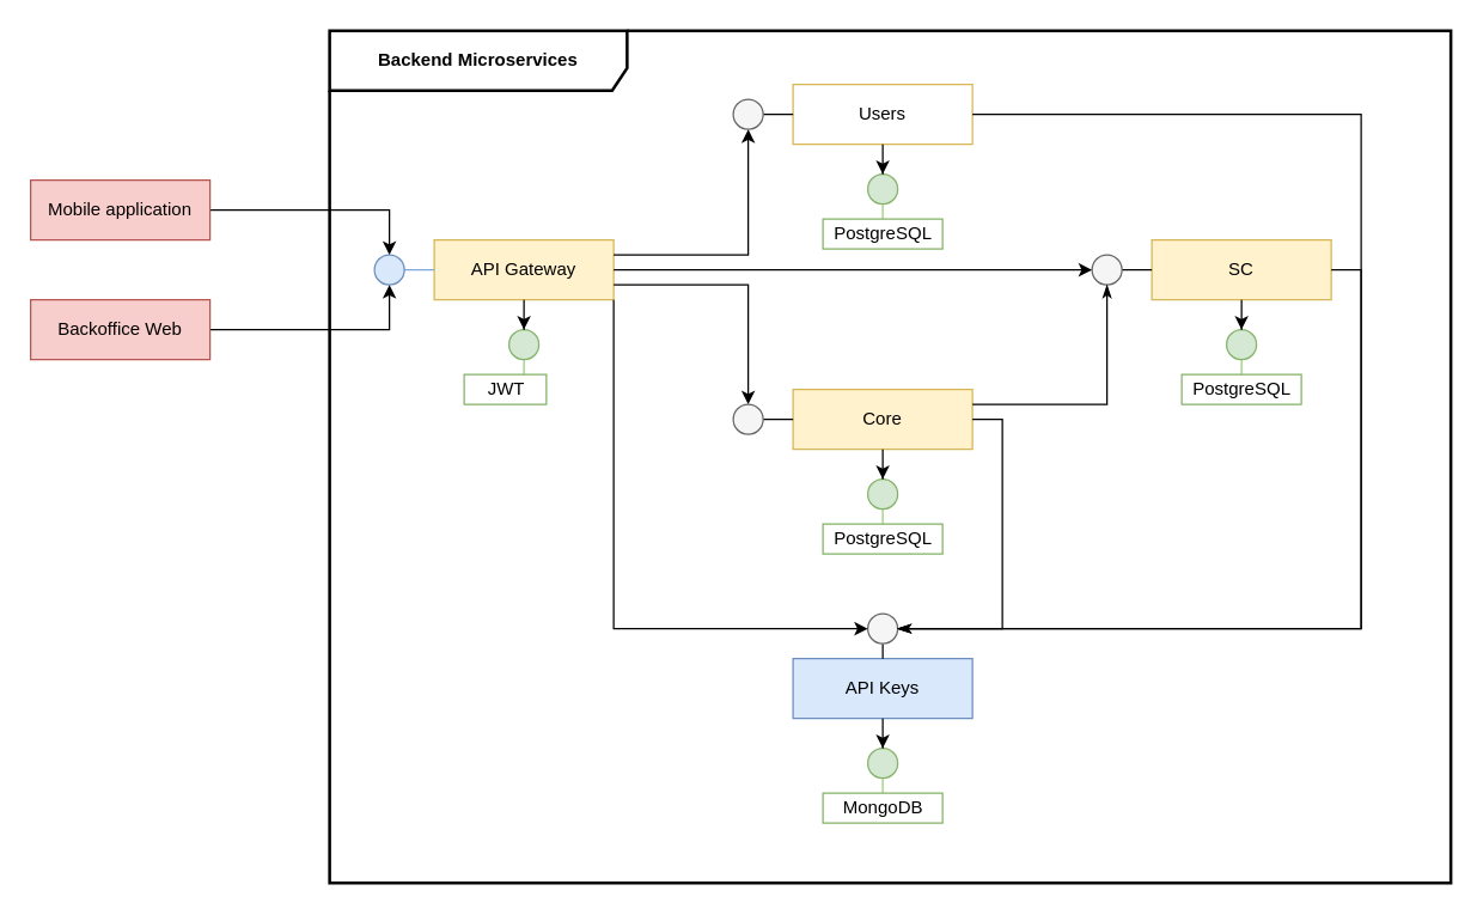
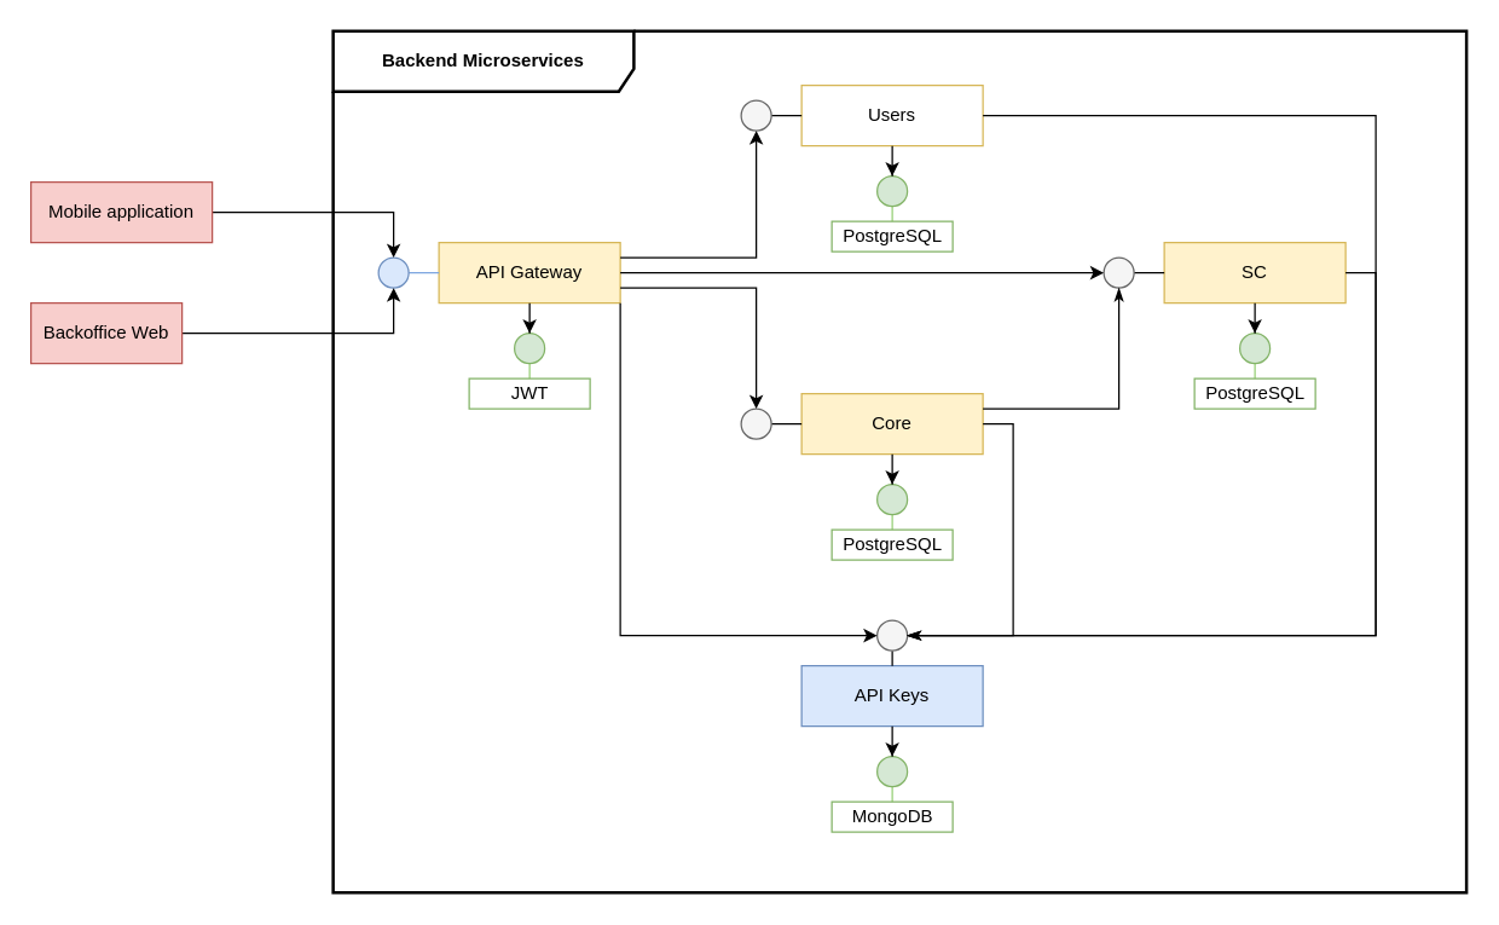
  <mxCell id="0" />
  <mxCell id="1" parent="0" />
  <mxCell id="2" value="" style="group" vertex="1" connectable="0" parent="1"><mxGeometry x="220" y="20" width="750" height="570" as="geometry" /></mxCell>
  <mxCell id="3" value="&lt;b&gt;Backend Microservices&lt;/b&gt;" style="shape=umlFrame;whiteSpace=wrap;html=1;fillColor=#FFFFFF;gradientColor=#ffffff;width=199;height=40;strokeWidth=2;" vertex="1" parent="2"><mxGeometry width="750" height="570" as="geometry" /></mxCell>
  <mxCell id="4" value="" style="group" vertex="1" connectable="0" parent="2"><mxGeometry x="30" y="36" width="660" height="518" as="geometry" /></mxCell>
  <mxCell id="5" value="" style="group" vertex="1" connectable="0" parent="4"><mxGeometry x="280" width="120" height="134" as="geometry" /></mxCell>
  <mxCell id="6" style="edgeStyle=orthogonalEdgeStyle;rounded=0;orthogonalLoop=1;jettySize=auto;html=1;endArrow=none;endFill=0;strokeColor=#97D077;" edge="1" parent="5" source="8" target="10"><mxGeometry relative="1" as="geometry" /></mxCell>
  <mxCell id="7" value="Users" style="rounded=0;whiteSpace=wrap;html=1;fillColor=#ffffff;strokeColor=#d6b656;" vertex="1" parent="5"><mxGeometry width="120" height="40" as="geometry" /></mxCell>
  <mxCell id="8" value="" style="ellipse;whiteSpace=wrap;html=1;aspect=fixed;fillColor=#d5e8d4;strokeColor=#82b366;" vertex="1" parent="5"><mxGeometry x="50" y="60" width="20" height="20" as="geometry" /></mxCell>
  <mxCell id="9" style="edgeStyle=orthogonalEdgeStyle;rounded=0;orthogonalLoop=1;jettySize=auto;html=1;" edge="1" parent="5" source="7" target="8"><mxGeometry relative="1" as="geometry" /></mxCell>
  <mxCell id="10" value="PostgreSQL" style="html=1;strokeColor=#82b366;gradientColor=#ffffff;fillColor=#FFFFFF;" vertex="1" parent="5"><mxGeometry x="20" y="90" width="80" height="20" as="geometry" /></mxCell>
  <mxCell id="11" value="" style="group" vertex="1" connectable="0" parent="4"><mxGeometry x="280" y="204" width="120" height="134" as="geometry" /></mxCell>
  <mxCell id="12" style="edgeStyle=orthogonalEdgeStyle;rounded=0;orthogonalLoop=1;jettySize=auto;html=1;endArrow=none;endFill=0;strokeColor=#97D077;" edge="1" parent="11" source="14" target="16"><mxGeometry relative="1" as="geometry" /></mxCell>
  <mxCell id="13" value="Core" style="rounded=0;whiteSpace=wrap;html=1;fillColor=#fff2cc;strokeColor=#d6b656;" vertex="1" parent="11"><mxGeometry width="120" height="40" as="geometry" /></mxCell>
  <mxCell id="14" value="" style="ellipse;whiteSpace=wrap;html=1;aspect=fixed;fillColor=#d5e8d4;strokeColor=#82b366;" vertex="1" parent="11"><mxGeometry x="50" y="60" width="20" height="20" as="geometry" /></mxCell>
  <mxCell id="15" style="edgeStyle=orthogonalEdgeStyle;rounded=0;orthogonalLoop=1;jettySize=auto;html=1;" edge="1" parent="11" source="13" target="14"><mxGeometry relative="1" as="geometry" /></mxCell>
  <mxCell id="16" value="PostgreSQL" style="html=1;strokeColor=#82b366;gradientColor=#ffffff;fillColor=#FFFFFF;" vertex="1" parent="11"><mxGeometry x="20" y="90" width="80" height="20" as="geometry" /></mxCell>
  <mxCell id="17" value="" style="group" vertex="1" connectable="0" parent="4"><mxGeometry x="280" y="384" width="120" height="134" as="geometry" /></mxCell>
  <mxCell id="18" style="edgeStyle=orthogonalEdgeStyle;rounded=0;orthogonalLoop=1;jettySize=auto;html=1;endArrow=none;endFill=0;strokeColor=#97D077;" edge="1" parent="17" source="20" target="22"><mxGeometry relative="1" as="geometry" /></mxCell>
  <mxCell id="19" value="API Keys" style="rounded=0;whiteSpace=wrap;html=1;fillColor=#dae8fc;strokeColor=#6c8ebf;" vertex="1" parent="17"><mxGeometry width="120" height="40" as="geometry" /></mxCell>
  <mxCell id="20" value="" style="ellipse;whiteSpace=wrap;html=1;aspect=fixed;fillColor=#d5e8d4;strokeColor=#82b366;" vertex="1" parent="17"><mxGeometry x="50" y="60" width="20" height="20" as="geometry" /></mxCell>
  <mxCell id="21" style="edgeStyle=orthogonalEdgeStyle;rounded=0;orthogonalLoop=1;jettySize=auto;html=1;" edge="1" parent="17" source="19" target="20"><mxGeometry relative="1" as="geometry" /></mxCell>
  <mxCell id="22" value="MongoDB" style="html=1;strokeColor=#82b366;gradientColor=#ffffff;fillColor=#FFFFFF;" vertex="1" parent="17"><mxGeometry x="20" y="90" width="80" height="20" as="geometry" /></mxCell>
  <mxCell id="23" value="" style="group" vertex="1" connectable="0" parent="4"><mxGeometry x="520" y="104" width="120" height="134" as="geometry" /></mxCell>
  <mxCell id="24" style="edgeStyle=orthogonalEdgeStyle;rounded=0;orthogonalLoop=1;jettySize=auto;html=1;endArrow=none;endFill=0;strokeColor=#97D077;" edge="1" parent="23" source="26" target="28"><mxGeometry relative="1" as="geometry" /></mxCell>
  <mxCell id="25" value="SC" style="rounded=0;whiteSpace=wrap;html=1;fillColor=#fff2cc;strokeColor=#d6b656;" vertex="1" parent="23"><mxGeometry width="120" height="40" as="geometry" /></mxCell>
  <mxCell id="26" value="" style="ellipse;whiteSpace=wrap;html=1;aspect=fixed;fillColor=#d5e8d4;strokeColor=#82b366;" vertex="1" parent="23"><mxGeometry x="50" y="60" width="20" height="20" as="geometry" /></mxCell>
  <mxCell id="27" style="edgeStyle=orthogonalEdgeStyle;rounded=0;orthogonalLoop=1;jettySize=auto;html=1;" edge="1" parent="23" source="25" target="26"><mxGeometry relative="1" as="geometry" /></mxCell>
  <mxCell id="28" value="PostgreSQL" style="html=1;strokeColor=#82b366;gradientColor=#ffffff;fillColor=#FFFFFF;" vertex="1" parent="23"><mxGeometry x="20" y="90" width="80" height="20" as="geometry" /></mxCell>
  <mxCell id="29" value="" style="group" vertex="1" connectable="0" parent="4"><mxGeometry x="40" y="104" width="120" height="134" as="geometry" /></mxCell>
  <mxCell id="30" style="edgeStyle=orthogonalEdgeStyle;rounded=0;orthogonalLoop=1;jettySize=auto;html=1;endArrow=none;endFill=0;strokeColor=#97D077;" edge="1" parent="29" source="32" target="34"><mxGeometry relative="1" as="geometry" /></mxCell>
  <mxCell id="31" value="API Gateway" style="rounded=0;whiteSpace=wrap;html=1;fillColor=#fff2cc;strokeColor=#d6b656;" vertex="1" parent="29"><mxGeometry width="120" height="40" as="geometry" /></mxCell>
  <mxCell id="32" value="" style="ellipse;whiteSpace=wrap;html=1;aspect=fixed;fillColor=#d5e8d4;strokeColor=#82b366;" vertex="1" parent="29"><mxGeometry x="50" y="60" width="20" height="20" as="geometry" /></mxCell>
  <mxCell id="33" style="edgeStyle=orthogonalEdgeStyle;rounded=0;orthogonalLoop=1;jettySize=auto;html=1;" edge="1" parent="29" source="31" target="32"><mxGeometry relative="1" as="geometry" /></mxCell>
- <mxCell id="34" value="JWT" style="html=1;strokeColor=#82b366;gradientColor=#ffffff;fillColor=#FFFFFF;" vertex="1" parent="29"><mxGeometry x="20" y="90" width="55" height="20" as="geometry" /></mxCell>
+ <mxCell id="34" value="JWT" style="html=1;strokeColor=#82b366;gradientColor=#ffffff;fillColor=#FFFFFF;" vertex="1" parent="29"><mxGeometry x="20" y="90" width="80" height="20" as="geometry" /></mxCell>
  <mxCell id="35" style="edgeStyle=orthogonalEdgeStyle;rounded=0;orthogonalLoop=1;jettySize=auto;html=1;endArrow=none;endFill=0;" edge="1" parent="4" source="36" target="7"><mxGeometry relative="1" as="geometry" /></mxCell>
  <mxCell id="36" value="" style="ellipse;whiteSpace=wrap;html=1;aspect=fixed;fillColor=#f5f5f5;strokeColor=#666666;fontColor=#333333;" vertex="1" parent="4"><mxGeometry x="240" y="10" width="20" height="20" as="geometry" /></mxCell>
  <mxCell id="37" style="edgeStyle=orthogonalEdgeStyle;rounded=0;orthogonalLoop=1;jettySize=auto;html=1;endArrow=none;endFill=0;strokeColor=#000000;" edge="1" parent="4" source="38" target="13"><mxGeometry relative="1" as="geometry" /></mxCell>
  <mxCell id="38" value="" style="ellipse;whiteSpace=wrap;html=1;aspect=fixed;fillColor=#f5f5f5;strokeColor=#666666;fontColor=#333333;" vertex="1" parent="4"><mxGeometry x="240" y="214" width="20" height="20" as="geometry" /></mxCell>
  <mxCell id="39" style="edgeStyle=orthogonalEdgeStyle;rounded=0;orthogonalLoop=1;jettySize=auto;html=1;endArrow=none;endFill=0;strokeColor=#000000;" edge="1" parent="4" source="40" target="25"><mxGeometry relative="1" as="geometry" /></mxCell>
  <mxCell id="40" value="" style="ellipse;whiteSpace=wrap;html=1;aspect=fixed;fillColor=#f5f5f5;strokeColor=#666666;fontColor=#333333;" vertex="1" parent="4"><mxGeometry x="480" y="114" width="20" height="20" as="geometry" /></mxCell>
  <mxCell id="41" style="edgeStyle=orthogonalEdgeStyle;rounded=0;orthogonalLoop=1;jettySize=auto;html=1;exitX=1;exitY=0.25;exitDx=0;exitDy=0;endArrow=classic;endFill=1;strokeColor=#000000;" edge="1" parent="4" source="31" target="36"><mxGeometry relative="1" as="geometry" /></mxCell>
  <mxCell id="42" style="edgeStyle=orthogonalEdgeStyle;rounded=0;orthogonalLoop=1;jettySize=auto;html=1;exitX=1;exitY=0.75;exitDx=0;exitDy=0;endArrow=classic;endFill=1;strokeColor=#000000;" edge="1" parent="4" source="31" target="38"><mxGeometry relative="1" as="geometry" /></mxCell>
  <mxCell id="43" style="edgeStyle=orthogonalEdgeStyle;rounded=0;orthogonalLoop=1;jettySize=auto;html=1;endArrow=classic;endFill=1;strokeColor=#000000;" edge="1" parent="4" source="31" target="40"><mxGeometry relative="1" as="geometry" /></mxCell>
  <mxCell id="44" style="edgeStyle=orthogonalEdgeStyle;rounded=0;orthogonalLoop=1;jettySize=auto;html=1;exitX=0.5;exitY=1;exitDx=0;exitDy=0;endArrow=none;endFill=0;strokeColor=#000000;" edge="1" parent="4" source="45"><mxGeometry relative="1" as="geometry"><mxPoint x="340" y="384.0" as="targetPoint" /></mxGeometry></mxCell>
  <mxCell id="45" value="" style="ellipse;whiteSpace=wrap;html=1;aspect=fixed;fillColor=#f5f5f5;strokeColor=#666666;fontColor=#333333;" vertex="1" parent="4"><mxGeometry x="330" y="354" width="20" height="20" as="geometry" /></mxCell>
  <mxCell id="46" style="edgeStyle=orthogonalEdgeStyle;rounded=0;orthogonalLoop=1;jettySize=auto;html=1;exitX=1;exitY=1;exitDx=0;exitDy=0;endArrow=classic;endFill=1;strokeColor=#000000;" edge="1" parent="4" source="31" target="45"><mxGeometry relative="1" as="geometry"><Array as="points"><mxPoint x="160" y="364" /></Array></mxGeometry></mxCell>
  <mxCell id="47" style="edgeStyle=orthogonalEdgeStyle;rounded=0;orthogonalLoop=1;jettySize=auto;html=1;exitX=1;exitY=0.5;exitDx=0;exitDy=0;entryX=1;entryY=0.5;entryDx=0;entryDy=0;endArrow=classicThin;endFill=1;strokeColor=#000000;" edge="1" parent="4" source="13" target="45"><mxGeometry relative="1" as="geometry" /></mxCell>
  <mxCell id="48" style="edgeStyle=orthogonalEdgeStyle;rounded=0;orthogonalLoop=1;jettySize=auto;html=1;exitX=1;exitY=0.5;exitDx=0;exitDy=0;entryX=1;entryY=0.5;entryDx=0;entryDy=0;endArrow=classicThin;endFill=1;strokeColor=#000000;" edge="1" parent="4" source="25" target="45"><mxGeometry relative="1" as="geometry" /></mxCell>
  <mxCell id="49" style="edgeStyle=orthogonalEdgeStyle;rounded=0;orthogonalLoop=1;jettySize=auto;html=1;exitX=1;exitY=0.25;exitDx=0;exitDy=0;entryX=0.5;entryY=1;entryDx=0;entryDy=0;endArrow=classicThin;endFill=1;strokeColor=#000000;" edge="1" parent="4" source="13" target="40"><mxGeometry relative="1" as="geometry" /></mxCell>
  <mxCell id="50" style="edgeStyle=orthogonalEdgeStyle;rounded=0;orthogonalLoop=1;jettySize=auto;html=1;exitX=1;exitY=0.5;exitDx=0;exitDy=0;entryX=1;entryY=0.5;entryDx=0;entryDy=0;endArrow=classicThin;endFill=1;strokeColor=#000000;" edge="1" parent="4" source="7" target="45"><mxGeometry relative="1" as="geometry"><Array as="points"><mxPoint x="660" y="20" /><mxPoint x="660" y="364" /></Array></mxGeometry></mxCell>
  <mxCell id="51" style="edgeStyle=orthogonalEdgeStyle;rounded=0;orthogonalLoop=1;jettySize=auto;html=1;entryX=0;entryY=0.5;entryDx=0;entryDy=0;endArrow=none;endFill=0;strokeColor=#7EA6E0;" edge="1" parent="4" source="52" target="31"><mxGeometry relative="1" as="geometry" /></mxCell>
  <mxCell id="52" value="" style="ellipse;whiteSpace=wrap;html=1;aspect=fixed;fillColor=#dae8fc;strokeColor=#6c8ebf;" vertex="1" parent="4"><mxGeometry y="114" width="20" height="20" as="geometry" /></mxCell>
  <mxCell id="53" style="edgeStyle=orthogonalEdgeStyle;rounded=0;orthogonalLoop=1;jettySize=auto;html=1;exitX=1;exitY=0.5;exitDx=0;exitDy=0;endArrow=classic;endFill=1;" edge="1" parent="1" source="54" target="52"><mxGeometry relative="1" as="geometry" /></mxCell>
  <mxCell id="54" value="Mobile application" style="rounded=0;whiteSpace=wrap;html=1;fillColor=#f8cecc;strokeColor=#b85450;" vertex="1" parent="1"><mxGeometry x="20" y="120" width="120" height="40" as="geometry" /></mxCell>
  <mxCell id="55" style="edgeStyle=orthogonalEdgeStyle;rounded=0;orthogonalLoop=1;jettySize=auto;html=1;exitX=1;exitY=0.5;exitDx=0;exitDy=0;endArrow=classic;endFill=1;" edge="1" parent="1" source="56" target="52"><mxGeometry relative="1" as="geometry" /></mxCell>
- <mxCell id="56" value="Backoffice Web" style="rounded=0;whiteSpace=wrap;html=1;fillColor=#f8cecc;strokeColor=#b85450;" vertex="1" parent="1"><mxGeometry x="20" y="200" width="120" height="40" as="geometry" /></mxCell>
+ <mxCell id="56" value="Backoffice Web" style="rounded=0;whiteSpace=wrap;html=1;fillColor=#f8cecc;strokeColor=#b85450;" vertex="1" parent="1"><mxGeometry x="20" y="200" width="100" height="40" as="geometry" /></mxCell>
